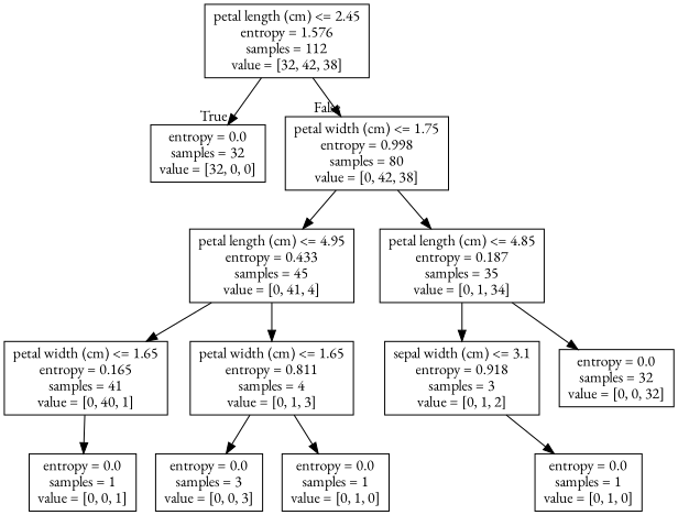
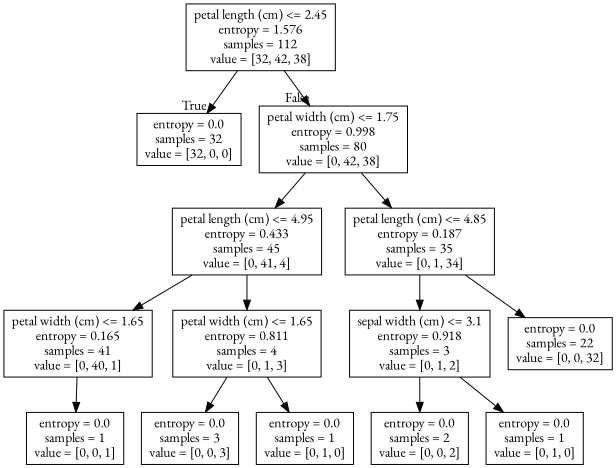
  digraph {
    fontname="EB Garamond"
    node [fontname="EB Garamond" shape=box]
    edge [fontname="EB Garamond"]
    n1 [label="petal length (cm) <= 2.45\nentropy = 1.576\nsamples = 112\nvalue = [32, 42, 38]"]
    n2 [label="entropy = 0.0\nsamples = 32\nvalue = [32, 0, 0]"]
    n3 [label="petal width (cm) <= 1.75\nentropy = 0.998\nsamples = 80\nvalue = [0, 42, 38]"]
    n4 [label="petal length (cm) <= 4.95\nentropy = 0.433\nsamples = 45\nvalue = [0, 41, 4]"]
    n5 [label="petal length (cm) <= 4.85\nentropy = 0.187\nsamples = 35\nvalue = [0, 1, 34]"]
    n6 [label="petal width (cm) <= 1.65\nentropy = 0.165\nsamples = 41\nvalue = [0, 40, 1]"]
    n7 [label="petal width (cm) <= 1.65\nentropy = 0.811\nsamples = 4\nvalue = [0, 1, 3]"]
    n8 [label="sepal width (cm) <= 3.1\nentropy = 0.918\nsamples = 3\nvalue = [0, 1, 2]"]
-   n9 [label="entropy = 0.0\nsamples = 32\nvalue = [0, 0, 32]"]
+   n9 [label="entropy = 0.0\nsamples = 22\nvalue = [0, 0, 32]"]
    n10 [label="entropy = 0.0\nsamples = 1\nvalue = [0, 0, 1]"]
    n11 [label="entropy = 0.0\nsamples = 3\nvalue = [0, 0, 3]"]
    n12 [label="entropy = 0.0\nsamples = 1\nvalue = [0, 1, 0]"]
+   n13 [label="entropy = 0.0\nsamples = 2\nvalue = [0, 0, 2]"]
    n14 [label="entropy = 0.0\nsamples = 1\nvalue = [0, 1, 0]"]
    n1 -> n2 [headlabel=True labelangle=45 labeldistance=2.5]
    n1 -> n3 [headlabel=False labelangle=-45 labeldistance=2.5]
    n3 -> n4
    n3 -> n5
    n4 -> n6
    n4 -> n7
    n5 -> n8
    n5 -> n9
    n6 -> n10
    n7 -> n11
    n7 -> n12
+   n8 -> n13
    n8 -> n14
  }
